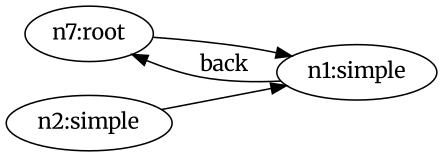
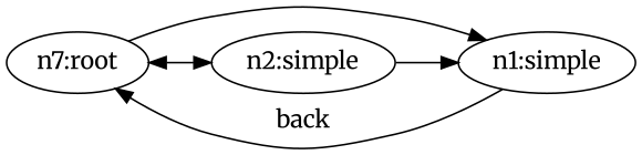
  strict digraph {
    fontname=Merriweather
    rankdir=LR
    node [fontname=Merriweather]
    edge [fontname=Merriweather]
    n1 [label="n7:root"]
    n2 [label="n1:simple"]
    n3 [label="n2:simple"]
    n1 -> n2
+   n1 -> n3 [dir=both]
    n2 -> n1 [label=back]
    n3 -> n2
  }
